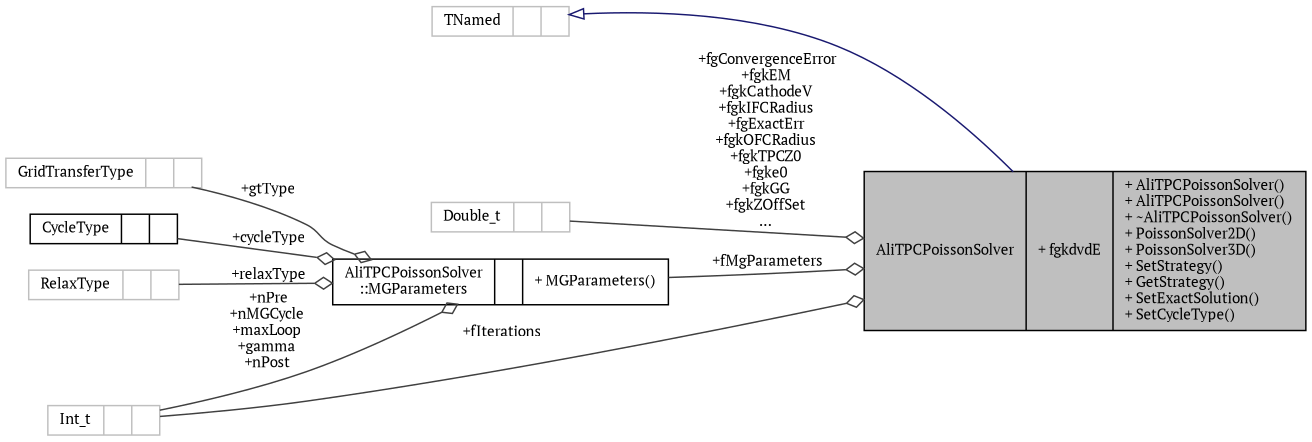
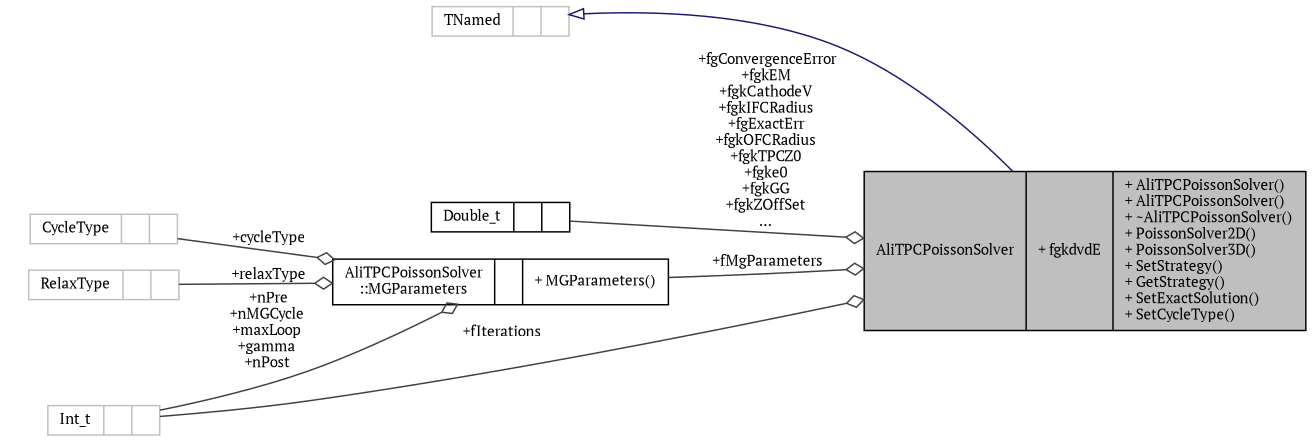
  digraph {
    fontname="PT Serif"
    rankdir=LR
    node [color=grey75 fontname="PT Serif" fontsize=10 shape=record]
    edge [color=grey25 fontname="PT Serif" fontsize=10 labelfontname=Helvetica labelfontsize=10 style=solid arrowhead=odiamond]
    n1 [color=black fillcolor=grey75 fontcolor=black height=0.2 label="{AliTPCPoissonSolver\n|+ fgkdvdE\l|+ AliTPCPoissonSolver()\l+ AliTPCPoissonSolver()\l+ ~AliTPCPoissonSolver()\l+ PoissonSolver2D()\l+ PoissonSolver3D()\l+ SetStrategy()\l+ GetStrategy()\l+ SetExactSolution()\l+ SetCycleType()\l}" style=filled width=0.4]
    n2 [height=0.2 label="{TNamed\n||}" width=0.4]
-   n3 [height=0.2 label="{Double_t\n||}" width=0.4]
+   n3 [color=black height=0.2 label="{Double_t\n||}" width=0.4]
    n4 [color=black height=0.2 label="{AliTPCPoissonSolver\l::MGParameters\n||+ MGParameters()\l}" width=0.4]
-   n5 [height=0.2 label="{GridTransferType\n||}" width=0.4]
-   n6 [color=black height=0.2 label="{CycleType\n||}" width=0.4]
+   n6 [height=0.2 label="{CycleType\n||}" width=0.4]
    n7 [height=0.2 label="{RelaxType\n||}" width=0.4]
    n8 [height=0.2 label="{Int_t\n||}" width=0.4]
    n2 -> n1 [arrowtail=onormal color=midnightblue dir=back arrowhead=""]
    n3 -> n1 [label=" +fgConvergenceError\n+fgkEM\n+fgkCathodeV\n+fgkIFCRadius\n+fgExactErr\n+fgkOFCRadius\n+fgkTPCZ0\n+fgke0\n+fgkGG\n+fgkZOffSet\n..."]
    n4 -> n1 [label=" +fMgParameters"]
-   n5 -> n4 [label=" +gtType"]
    n6 -> n4 [label=" +cycleType"]
    n7 -> n4 [label=" +relaxType"]
    n8 -> n1 [label=" +fIterations"]
    n8 -> n4 [label=" +nPre\n+nMGCycle\n+maxLoop\n+gamma\n+nPost"]
  }
